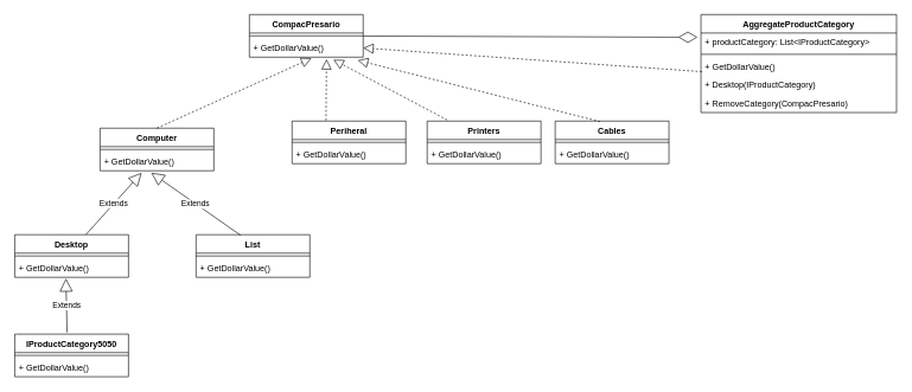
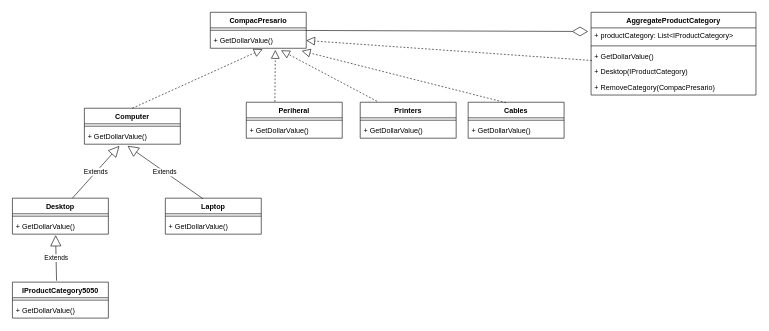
  <mxCell id="0" />
  <mxCell id="1" parent="0" />
  <mxCell id="2" value="CompacPresario" style="swimlane;fontStyle=1;align=center;verticalAlign=top;childLayout=stackLayout;horizontal=1;startSize=26;horizontalStack=0;resizeParent=1;resizeParentMax=0;resizeLast=0;collapsible=1;marginBottom=0;" vertex="1" parent="1"><mxGeometry x="350" y="20" width="160" height="60" as="geometry" /></mxCell>
  <mxCell id="3" value="" style="line;strokeWidth=1;fillColor=none;align=left;verticalAlign=middle;spacingTop=-1;spacingLeft=3;spacingRight=3;rotatable=0;labelPosition=right;points=[];portConstraint=eastwest;" vertex="1" parent="2"><mxGeometry y="26" width="160" height="8" as="geometry" /></mxCell>
  <mxCell id="4" value="+ GetDollarValue()" style="text;strokeColor=none;fillColor=none;align=left;verticalAlign=top;spacingLeft=4;spacingRight=4;overflow=hidden;rotatable=0;points=[[0,0.5],[1,0.5]];portConstraint=eastwest;" vertex="1" parent="2"><mxGeometry y="34" width="160" height="26" as="geometry" /></mxCell>
  <mxCell id="5" value="Computer" style="swimlane;fontStyle=1;align=center;verticalAlign=top;childLayout=stackLayout;horizontal=1;startSize=26;horizontalStack=0;resizeParent=1;resizeParentMax=0;resizeLast=0;collapsible=1;marginBottom=0;" vertex="1" parent="1"><mxGeometry x="140" y="180" width="160" height="60" as="geometry" /></mxCell>
  <mxCell id="6" value="" style="line;strokeWidth=1;fillColor=none;align=left;verticalAlign=middle;spacingTop=-1;spacingLeft=3;spacingRight=3;rotatable=0;labelPosition=right;points=[];portConstraint=eastwest;" vertex="1" parent="5"><mxGeometry y="26" width="160" height="8" as="geometry" /></mxCell>
  <mxCell id="7" value="+ GetDollarValue()" style="text;strokeColor=none;fillColor=none;align=left;verticalAlign=top;spacingLeft=4;spacingRight=4;overflow=hidden;rotatable=0;points=[[0,0.5],[1,0.5]];portConstraint=eastwest;" vertex="1" parent="5"><mxGeometry y="34" width="160" height="26" as="geometry" /></mxCell>
  <mxCell id="8" value="Desktop" style="swimlane;fontStyle=1;align=center;verticalAlign=top;childLayout=stackLayout;horizontal=1;startSize=26;horizontalStack=0;resizeParent=1;resizeParentMax=0;resizeLast=0;collapsible=1;marginBottom=0;" vertex="1" parent="1"><mxGeometry x="20" y="330" width="160" height="60" as="geometry" /></mxCell>
  <mxCell id="9" value="" style="line;strokeWidth=1;fillColor=none;align=left;verticalAlign=middle;spacingTop=-1;spacingLeft=3;spacingRight=3;rotatable=0;labelPosition=right;points=[];portConstraint=eastwest;" vertex="1" parent="8"><mxGeometry y="26" width="160" height="8" as="geometry" /></mxCell>
  <mxCell id="10" value="+ GetDollarValue()" style="text;strokeColor=none;fillColor=none;align=left;verticalAlign=top;spacingLeft=4;spacingRight=4;overflow=hidden;rotatable=0;points=[[0,0.5],[1,0.5]];portConstraint=eastwest;" vertex="1" parent="8"><mxGeometry y="34" width="160" height="26" as="geometry" /></mxCell>
- <mxCell id="11" value="List" style="swimlane;fontStyle=1;align=center;verticalAlign=top;childLayout=stackLayout;horizontal=1;startSize=26;horizontalStack=0;resizeParent=1;resizeParentMax=0;resizeLast=0;collapsible=1;marginBottom=0;" vertex="1" parent="1"><mxGeometry x="275" y="330" width="160" height="60" as="geometry" /></mxCell>
+ <mxCell id="11" value="Laptop" style="swimlane;fontStyle=1;align=center;verticalAlign=top;childLayout=stackLayout;horizontal=1;startSize=26;horizontalStack=0;resizeParent=1;resizeParentMax=0;resizeLast=0;collapsible=1;marginBottom=0;" vertex="1" parent="1"><mxGeometry x="275" y="330" width="160" height="60" as="geometry" /></mxCell>
  <mxCell id="12" value="" style="line;strokeWidth=1;fillColor=none;align=left;verticalAlign=middle;spacingTop=-1;spacingLeft=3;spacingRight=3;rotatable=0;labelPosition=right;points=[];portConstraint=eastwest;" vertex="1" parent="11"><mxGeometry y="26" width="160" height="8" as="geometry" /></mxCell>
  <mxCell id="13" value="+ GetDollarValue()" style="text;strokeColor=none;fillColor=none;align=left;verticalAlign=top;spacingLeft=4;spacingRight=4;overflow=hidden;rotatable=0;points=[[0,0.5],[1,0.5]];portConstraint=eastwest;" vertex="1" parent="11"><mxGeometry y="34" width="160" height="26" as="geometry" /></mxCell>
  <mxCell id="14" value="" style="endArrow=block;dashed=1;endFill=0;endSize=12;html=1;exitX=0.5;exitY=0;exitDx=0;exitDy=0;entryX=0.545;entryY=1.062;entryDx=0;entryDy=0;entryPerimeter=0;" edge="1" parent="1" source="5" target="4"><mxGeometry width="160" relative="1" as="geometry"><mxPoint x="134.8" y="338.86" as="sourcePoint" /><mxPoint x="220.08" y="254.004" as="targetPoint" /></mxGeometry></mxCell>
  <mxCell id="15" value="Periheral" style="swimlane;fontStyle=1;align=center;verticalAlign=top;childLayout=stackLayout;horizontal=1;startSize=26;horizontalStack=0;resizeParent=1;resizeParentMax=0;resizeLast=0;collapsible=1;marginBottom=0;" vertex="1" parent="1"><mxGeometry x="410" y="170" width="160" height="60" as="geometry" /></mxCell>
  <mxCell id="16" value="" style="line;strokeWidth=1;fillColor=none;align=left;verticalAlign=middle;spacingTop=-1;spacingLeft=3;spacingRight=3;rotatable=0;labelPosition=right;points=[];portConstraint=eastwest;" vertex="1" parent="15"><mxGeometry y="26" width="160" height="8" as="geometry" /></mxCell>
  <mxCell id="17" value="+ GetDollarValue()" style="text;strokeColor=none;fillColor=none;align=left;verticalAlign=top;spacingLeft=4;spacingRight=4;overflow=hidden;rotatable=0;points=[[0,0.5],[1,0.5]];portConstraint=eastwest;" vertex="1" parent="15"><mxGeometry y="34" width="160" height="26" as="geometry" /></mxCell>
  <mxCell id="18" value="Printers" style="swimlane;fontStyle=1;align=center;verticalAlign=top;childLayout=stackLayout;horizontal=1;startSize=26;horizontalStack=0;resizeParent=1;resizeParentMax=0;resizeLast=0;collapsible=1;marginBottom=0;" vertex="1" parent="1"><mxGeometry x="600" y="170" width="160" height="60" as="geometry" /></mxCell>
  <mxCell id="19" value="" style="line;strokeWidth=1;fillColor=none;align=left;verticalAlign=middle;spacingTop=-1;spacingLeft=3;spacingRight=3;rotatable=0;labelPosition=right;points=[];portConstraint=eastwest;" vertex="1" parent="18"><mxGeometry y="26" width="160" height="8" as="geometry" /></mxCell>
  <mxCell id="20" value="+ GetDollarValue()" style="text;strokeColor=none;fillColor=none;align=left;verticalAlign=top;spacingLeft=4;spacingRight=4;overflow=hidden;rotatable=0;points=[[0,0.5],[1,0.5]];portConstraint=eastwest;" vertex="1" parent="18"><mxGeometry y="34" width="160" height="26" as="geometry" /></mxCell>
  <mxCell id="21" value="Cables" style="swimlane;fontStyle=1;align=center;verticalAlign=top;childLayout=stackLayout;horizontal=1;startSize=26;horizontalStack=0;resizeParent=1;resizeParentMax=0;resizeLast=0;collapsible=1;marginBottom=0;" vertex="1" parent="1"><mxGeometry x="780" y="170" width="160" height="60" as="geometry" /></mxCell>
  <mxCell id="22" value="" style="line;strokeWidth=1;fillColor=none;align=left;verticalAlign=middle;spacingTop=-1;spacingLeft=3;spacingRight=3;rotatable=0;labelPosition=right;points=[];portConstraint=eastwest;" vertex="1" parent="21"><mxGeometry y="26" width="160" height="8" as="geometry" /></mxCell>
  <mxCell id="23" value="+ GetDollarValue()" style="text;strokeColor=none;fillColor=none;align=left;verticalAlign=top;spacingLeft=4;spacingRight=4;overflow=hidden;rotatable=0;points=[[0,0.5],[1,0.5]];portConstraint=eastwest;" vertex="1" parent="21"><mxGeometry y="34" width="160" height="26" as="geometry" /></mxCell>
  <mxCell id="24" value="IProductCategory5050" style="swimlane;fontStyle=1;align=center;verticalAlign=top;childLayout=stackLayout;horizontal=1;startSize=26;horizontalStack=0;resizeParent=1;resizeParentMax=0;resizeLast=0;collapsible=1;marginBottom=0;" vertex="1" parent="1"><mxGeometry x="20" y="470" width="160" height="60" as="geometry" /></mxCell>
  <mxCell id="25" value="" style="line;strokeWidth=1;fillColor=none;align=left;verticalAlign=middle;spacingTop=-1;spacingLeft=3;spacingRight=3;rotatable=0;labelPosition=right;points=[];portConstraint=eastwest;" vertex="1" parent="24"><mxGeometry y="26" width="160" height="8" as="geometry" /></mxCell>
  <mxCell id="26" value="+ GetDollarValue()" style="text;strokeColor=none;fillColor=none;align=left;verticalAlign=top;spacingLeft=4;spacingRight=4;overflow=hidden;rotatable=0;points=[[0,0.5],[1,0.5]];portConstraint=eastwest;" vertex="1" parent="24"><mxGeometry y="34" width="160" height="26" as="geometry" /></mxCell>
  <mxCell id="27" value="" style="endArrow=block;dashed=1;endFill=0;endSize=12;html=1;exitX=0.298;exitY=-0.013;exitDx=0;exitDy=0;exitPerimeter=0;entryX=0.678;entryY=1.108;entryDx=0;entryDy=0;entryPerimeter=0;" edge="1" parent="1" source="15" target="4"><mxGeometry width="160" relative="1" as="geometry"><mxPoint x="336.36" y="338.86" as="sourcePoint" /><mxPoint x="250" y="254.004" as="targetPoint" /></mxGeometry></mxCell>
  <mxCell id="28" value="" style="endArrow=block;dashed=1;endFill=0;endSize=12;html=1;exitX=0.175;exitY=-0.027;exitDx=0;exitDy=0;exitPerimeter=0;entryX=0.738;entryY=1.138;entryDx=0;entryDy=0;entryPerimeter=0;" edge="1" parent="1" source="18" target="4"><mxGeometry width="160" relative="1" as="geometry"><mxPoint x="467.68" y="179.22" as="sourcePoint" /><mxPoint x="468.48" y="94.394" as="targetPoint" /></mxGeometry></mxCell>
  <mxCell id="29" value="" style="endArrow=block;dashed=1;endFill=0;endSize=12;html=1;exitX=0.395;exitY=0.013;exitDx=0;exitDy=0;exitPerimeter=0;entryX=0.953;entryY=1.169;entryDx=0;entryDy=0;entryPerimeter=0;" edge="1" parent="1" source="21" target="4"><mxGeometry width="160" relative="1" as="geometry"><mxPoint x="638" y="178.38" as="sourcePoint" /><mxPoint x="478.08" y="93.588" as="targetPoint" /></mxGeometry></mxCell>
  <mxCell id="30" value="AggregateProductCategory" style="swimlane;fontStyle=1;align=center;verticalAlign=top;childLayout=stackLayout;horizontal=1;startSize=26;horizontalStack=0;resizeParent=1;resizeParentMax=0;resizeLast=0;collapsible=1;marginBottom=0;" vertex="1" parent="1"><mxGeometry x="985" y="20" width="275" height="138" as="geometry" /></mxCell>
  <mxCell id="31" value="+ productCategory: List&lt;IProductCategory&gt;" style="text;strokeColor=none;fillColor=none;align=left;verticalAlign=top;spacingLeft=4;spacingRight=4;overflow=hidden;rotatable=0;points=[[0,0.5],[1,0.5]];portConstraint=eastwest;" vertex="1" parent="30"><mxGeometry y="26" width="275" height="26" as="geometry" /></mxCell>
  <mxCell id="32" value="" style="line;strokeWidth=1;fillColor=none;align=left;verticalAlign=middle;spacingTop=-1;spacingLeft=3;spacingRight=3;rotatable=0;labelPosition=right;points=[];portConstraint=eastwest;" vertex="1" parent="30"><mxGeometry y="52" width="275" height="8" as="geometry" /></mxCell>
  <mxCell id="33" value="+ GetDollarValue()" style="text;strokeColor=none;fillColor=none;align=left;verticalAlign=top;spacingLeft=4;spacingRight=4;overflow=hidden;rotatable=0;points=[[0,0.5],[1,0.5]];portConstraint=eastwest;" vertex="1" parent="30"><mxGeometry y="60" width="275" height="26" as="geometry" /></mxCell>
  <mxCell id="34" value="+ Desktop(IProductCategory)" style="text;strokeColor=none;fillColor=none;align=left;verticalAlign=top;spacingLeft=4;spacingRight=4;overflow=hidden;rotatable=0;points=[[0,0.5],[1,0.5]];portConstraint=eastwest;" vertex="1" parent="30"><mxGeometry y="86" width="275" height="26" as="geometry" /></mxCell>
  <mxCell id="35" value="+ RemoveCategory(CompacPresario)" style="text;strokeColor=none;fillColor=none;align=left;verticalAlign=top;spacingLeft=4;spacingRight=4;overflow=hidden;rotatable=0;points=[[0,0.5],[1,0.5]];portConstraint=eastwest;" vertex="1" parent="30"><mxGeometry y="112" width="275" height="26" as="geometry" /></mxCell>
  <mxCell id="36" value="" style="endArrow=block;dashed=1;endFill=0;endSize=12;html=1;exitX=0.006;exitY=0.785;exitDx=0;exitDy=0;exitPerimeter=0;entryX=1;entryY=0.5;entryDx=0;entryDy=0;" edge="1" parent="1" target="4"><mxGeometry width="160" relative="1" as="geometry"><mxPoint x="986.32" y="100.41" as="sourcePoint" /><mxPoint x="512.48" y="94.394" as="targetPoint" /></mxGeometry></mxCell>
  <mxCell id="37" value="" style="endArrow=diamondThin;endFill=0;endSize=24;html=1;" edge="1" parent="1" source="2"><mxGeometry width="160" relative="1" as="geometry"><mxPoint x="510" y="40" as="sourcePoint" /><mxPoint x="980" y="52" as="targetPoint" /></mxGeometry></mxCell>
  <mxCell id="38" value="Extends" style="endArrow=block;endSize=16;endFill=0;html=1;exitX=0.46;exitY=-0.04;exitDx=0;exitDy=0;exitPerimeter=0;entryX=0.45;entryY=1.062;entryDx=0;entryDy=0;entryPerimeter=0;" edge="1" parent="1" source="24" target="10"><mxGeometry width="160" relative="1" as="geometry"><mxPoint x="570" y="290" as="sourcePoint" /><mxPoint x="730" y="290" as="targetPoint" /></mxGeometry></mxCell>
  <mxCell id="39" value="Extends" style="endArrow=block;endSize=16;endFill=0;html=1;exitX=0.625;exitY=0;exitDx=0;exitDy=0;exitPerimeter=0;entryX=0.365;entryY=1.108;entryDx=0;entryDy=0;entryPerimeter=0;" edge="1" parent="1" source="8" target="7"><mxGeometry width="160" relative="1" as="geometry"><mxPoint x="191.6" y="305.99" as="sourcePoint" /><mxPoint x="190" y="230.002" as="targetPoint" /></mxGeometry></mxCell>
  <mxCell id="40" value="Extends" style="endArrow=block;endSize=16;endFill=0;html=1;exitX=0.391;exitY=0.013;exitDx=0;exitDy=0;exitPerimeter=0;entryX=0.45;entryY=1.108;entryDx=0;entryDy=0;entryPerimeter=0;" edge="1" parent="1" source="11" target="7"><mxGeometry width="160" relative="1" as="geometry"><mxPoint x="130" y="340" as="sourcePoint" /><mxPoint x="208.4" y="252.808" as="targetPoint" /></mxGeometry></mxCell>
